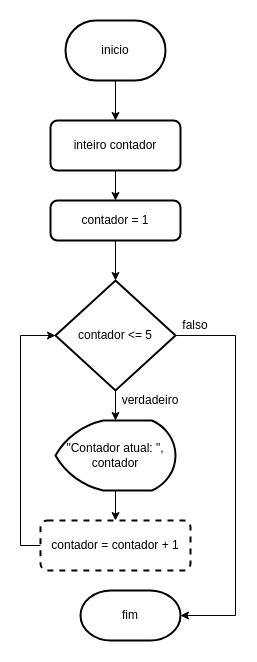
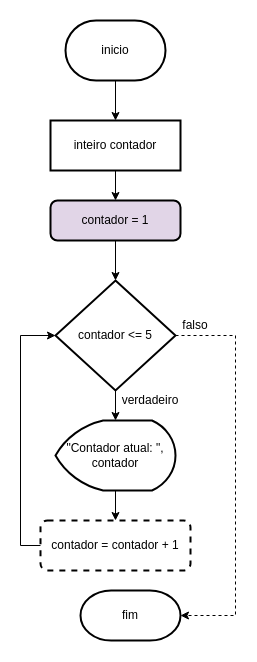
  <mxCell id="0" />
  <mxCell id="1" parent="0" />
  <mxCell id="2" style="edgeStyle=orthogonalEdgeStyle;rounded=0;orthogonalLoop=1;jettySize=auto;html=1;entryX=0.5;entryY=0;entryDx=0;entryDy=0;" edge="1" parent="1" source="3" target="5"><mxGeometry relative="1" as="geometry" /></mxCell>
  <mxCell id="3" value="inicio" style="strokeWidth=2;html=1;shape=mxgraph.flowchart.terminator;whiteSpace=wrap;" vertex="1" parent="1"><mxGeometry x="65" y="20" width="100" height="60" as="geometry" /></mxCell>
  <mxCell id="4" style="edgeStyle=orthogonalEdgeStyle;rounded=0;orthogonalLoop=1;jettySize=auto;html=1;entryX=0.5;entryY=0;entryDx=0;entryDy=0;" edge="1" parent="1" source="5" target="6"><mxGeometry relative="1" as="geometry" /></mxCell>
- <mxCell id="5" value="inteiro contador" style="rounded=1;whiteSpace=wrap;html=1;absoluteArcSize=1;arcSize=14;strokeWidth=2;" vertex="1" parent="1"><mxGeometry x="50" y="120" width="130" height="50" as="geometry" /></mxCell>
- <mxCell id="6" value="contador = 1" style="rounded=1;whiteSpace=wrap;html=1;absoluteArcSize=1;arcSize=14;strokeWidth=2;" vertex="1" parent="1"><mxGeometry x="50" y="200" width="130" height="40" as="geometry" /></mxCell>
+ <mxCell id="5" value="inteiro contador" style="whiteSpace=wrap;html=1;absoluteArcSize=1;arcSize=14;strokeWidth=2;rounded=0;" vertex="1" parent="1"><mxGeometry x="50" y="120" width="130" height="50" as="geometry" /></mxCell>
+ <mxCell id="6" value="contador = 1" style="rounded=1;whiteSpace=wrap;html=1;absoluteArcSize=1;arcSize=14;strokeWidth=2;fillColor=#e1d5e7;" vertex="1" parent="1"><mxGeometry x="50" y="200" width="130" height="40" as="geometry" /></mxCell>
  <mxCell id="7" value="contador &amp;lt;= 5" style="strokeWidth=2;html=1;shape=mxgraph.flowchart.decision;whiteSpace=wrap;" vertex="1" parent="1"><mxGeometry x="55" y="280" width="120" height="110" as="geometry" /></mxCell>
  <mxCell id="8" style="edgeStyle=orthogonalEdgeStyle;rounded=0;orthogonalLoop=1;jettySize=auto;html=1;entryX=0.5;entryY=0;entryDx=0;entryDy=0;entryPerimeter=0;" edge="1" parent="1" source="6" target="7"><mxGeometry relative="1" as="geometry" /></mxCell>
  <mxCell id="9" style="edgeStyle=orthogonalEdgeStyle;rounded=0;orthogonalLoop=1;jettySize=auto;html=1;entryX=0.5;entryY=0;entryDx=0;entryDy=0;" edge="1" parent="1" source="10" target="13"><mxGeometry relative="1" as="geometry" /></mxCell>
  <mxCell id="10" value="&quot;Contador atual: &quot;, contador" style="strokeWidth=2;html=1;shape=mxgraph.flowchart.display;whiteSpace=wrap;" vertex="1" parent="1"><mxGeometry x="55" y="420" width="120" height="70" as="geometry" /></mxCell>
  <mxCell id="11" style="edgeStyle=orthogonalEdgeStyle;rounded=0;orthogonalLoop=1;jettySize=auto;html=1;entryX=0.5;entryY=0;entryDx=0;entryDy=0;entryPerimeter=0;" edge="1" parent="1" source="7" target="10"><mxGeometry relative="1" as="geometry" /></mxCell>
  <mxCell id="12" value="verdadeiro" style="text;html=1;whiteSpace=wrap;strokeColor=none;fillColor=none;align=center;verticalAlign=middle;rounded=0;" vertex="1" parent="1"><mxGeometry x="120" y="385" width="60" height="30" as="geometry" /></mxCell>
  <mxCell id="13" value="contador = contador + 1" style="rounded=1;whiteSpace=wrap;html=1;absoluteArcSize=1;arcSize=14;strokeWidth=2;dashed=1;" vertex="1" parent="1"><mxGeometry x="40" y="520" width="150" height="50" as="geometry" /></mxCell>
  <mxCell id="14" style="edgeStyle=orthogonalEdgeStyle;rounded=0;orthogonalLoop=1;jettySize=auto;html=1;entryX=0;entryY=0.5;entryDx=0;entryDy=0;entryPerimeter=0;" edge="1" parent="1" source="13" target="7"><mxGeometry relative="1" as="geometry"><Array as="points"><mxPoint x="20" y="545" /><mxPoint x="20" y="335" /></Array></mxGeometry></mxCell>
  <mxCell id="15" value="fim" style="strokeWidth=2;html=1;shape=mxgraph.flowchart.terminator;whiteSpace=wrap;" vertex="1" parent="1"><mxGeometry x="80" y="590" width="100" height="50" as="geometry" /></mxCell>
- <mxCell id="16" style="edgeStyle=orthogonalEdgeStyle;rounded=0;orthogonalLoop=1;jettySize=auto;html=1;entryX=1;entryY=0.5;entryDx=0;entryDy=0;entryPerimeter=0;" edge="1" parent="1" source="7" target="15"><mxGeometry relative="1" as="geometry"><Array as="points"><mxPoint x="235" y="335" /><mxPoint x="235" y="615" /></Array></mxGeometry></mxCell>
+ <mxCell id="16" style="edgeStyle=orthogonalEdgeStyle;rounded=0;orthogonalLoop=1;jettySize=auto;html=1;entryX=1;entryY=0.5;entryDx=0;entryDy=0;entryPerimeter=0;dashed=1;" edge="1" parent="1" source="7" target="15"><mxGeometry relative="1" as="geometry"><Array as="points"><mxPoint x="235" y="335" /><mxPoint x="235" y="615" /></Array></mxGeometry></mxCell>
  <mxCell id="17" value="falso" style="text;html=1;whiteSpace=wrap;strokeColor=none;fillColor=none;align=center;verticalAlign=middle;rounded=0;" vertex="1" parent="1"><mxGeometry x="165" y="310" width="60" height="30" as="geometry" /></mxCell>
